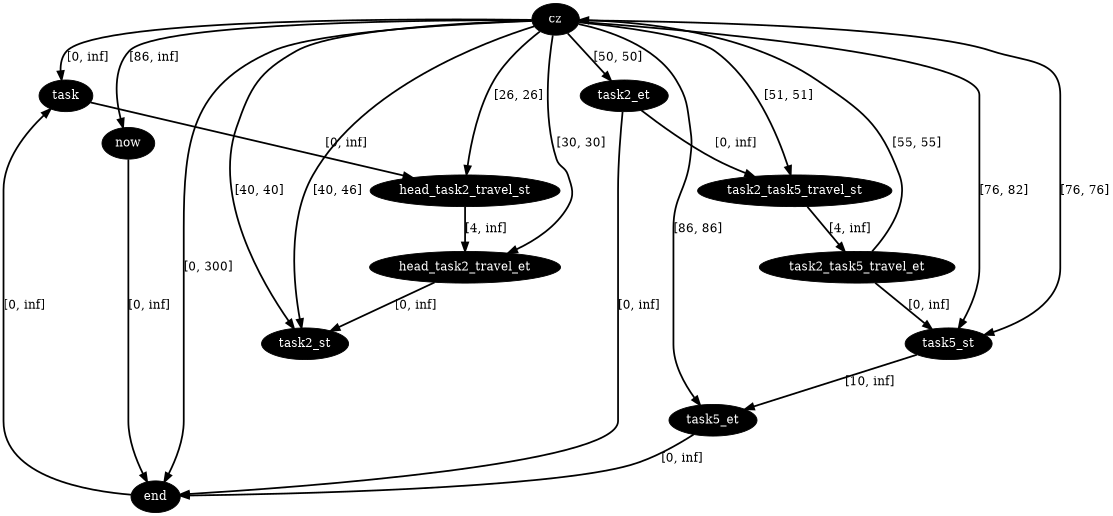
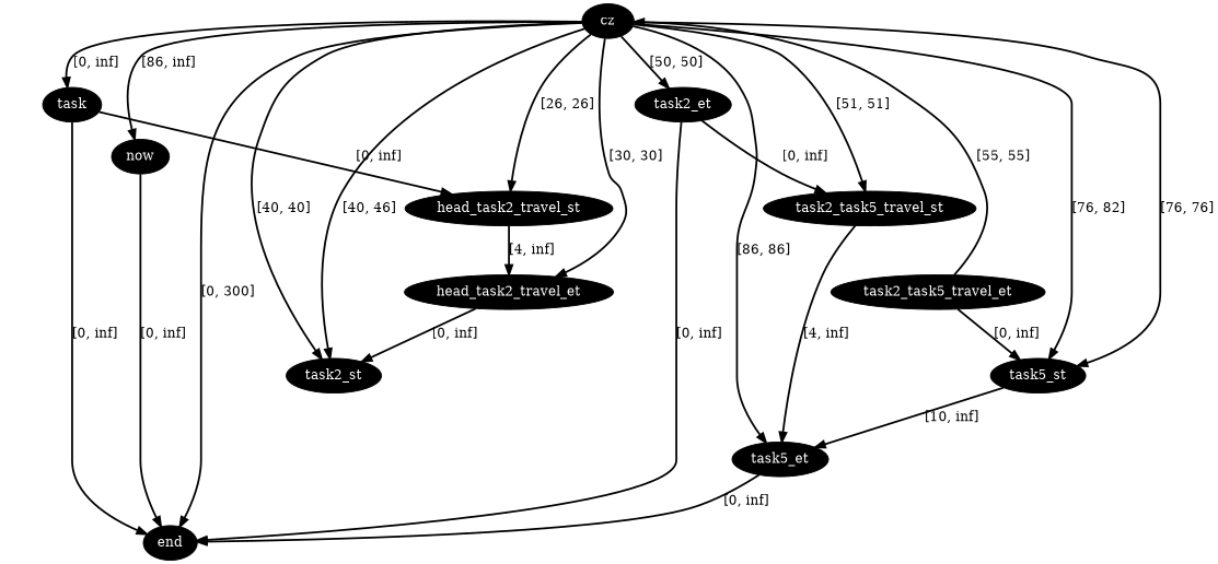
  digraph {
    node [fillcolor=black fontcolor=white style=filled]
    edge [color=black penwidth=2]
    n1 [label=cz]
    n2 [label=task]
    n3 [label=now]
    n4 [label=end]
    n5 [label=head_task2_travel_st]
    n6 [label=head_task2_travel_et]
    n7 [label=task2_st]
    n8 [label=task2_et]
    n9 [label=task2_task5_travel_st]
    n10 [label=task5_st]
    n11 [label=task5_et]
    n12 [label=task2_task5_travel_et]
    n1 -> n2 [label="[0, inf]"]
    n1 -> n3 [label="[86, inf]"]
    n1 -> n4 [label="[0, 300]"]
    n1 -> n5 [label="[26, 26]"]
    n1 -> n6 [label="[30, 30]"]
    n1 -> n7 [label="[40, 40]"]
    n1 -> n7 [label="[40, 46]"]
    n1 -> n8 [label="[50, 50]"]
    n1 -> n9 [label="[51, 51]"]
    n1 -> n10 [label="[76, 76]"]
    n1 -> n10 [label="[76, 82]"]
    n1 -> n11 [label="[86, 86]"]
-   n4 -> n2 [label="[0, inf]"]
+   n2 -> n4 [label="[0, inf]"]
    n2 -> n5 [label="[0, inf]"]
    n3 -> n4 [label="[0, inf]"]
    n5 -> n6 [label="[4, inf]"]
    n6 -> n7 [label="[0, inf]"]
    n8 -> n4 [label="[0, inf]"]
    n8 -> n9 [label="[0, inf]"]
-   n9 -> n12 [label="[4, inf]"]
+   n9 -> n11 [label="[4, inf]"]
    n10 -> n11 [label="[10, inf]"]
    n11 -> n4 [label="[0, inf]"]
    n12 -> n1 [label="[55, 55]"]
    n12 -> n10 [label="[0, inf]"]
  }
